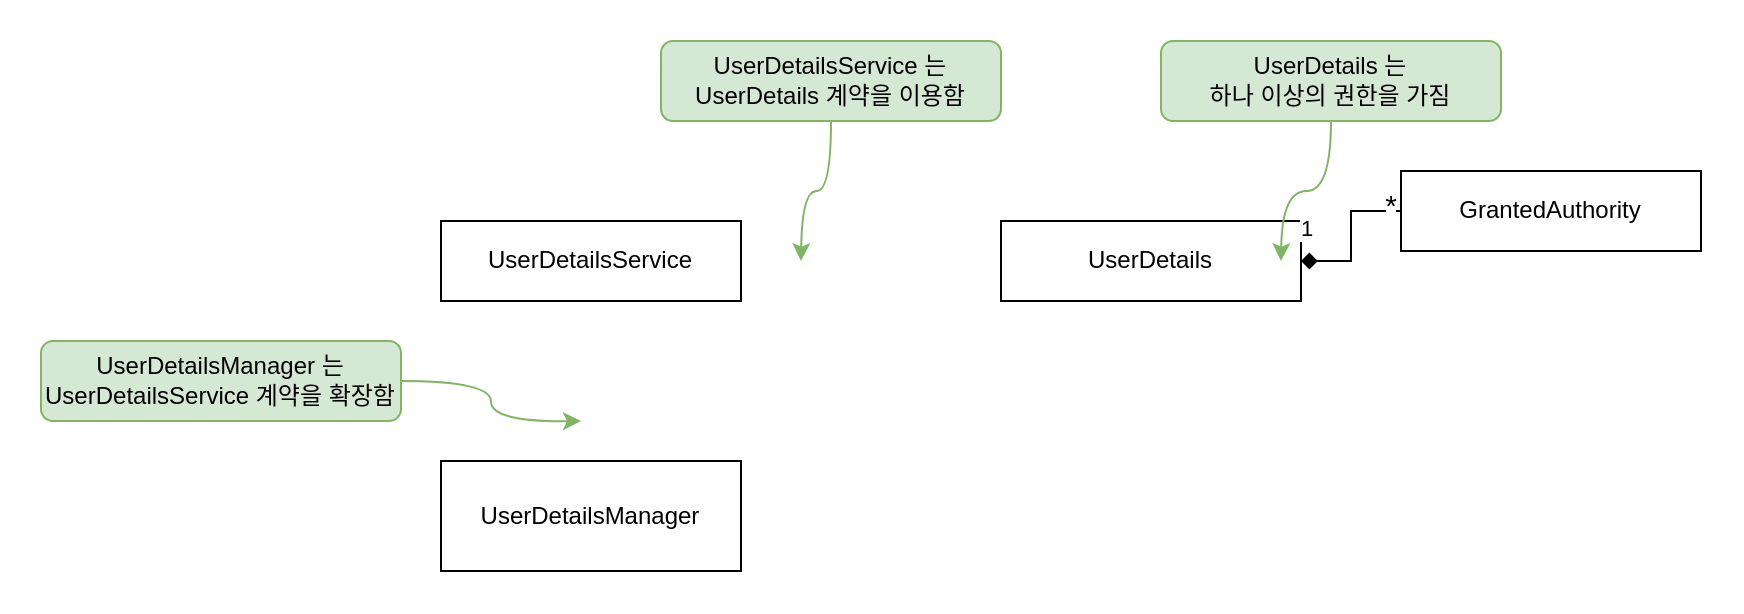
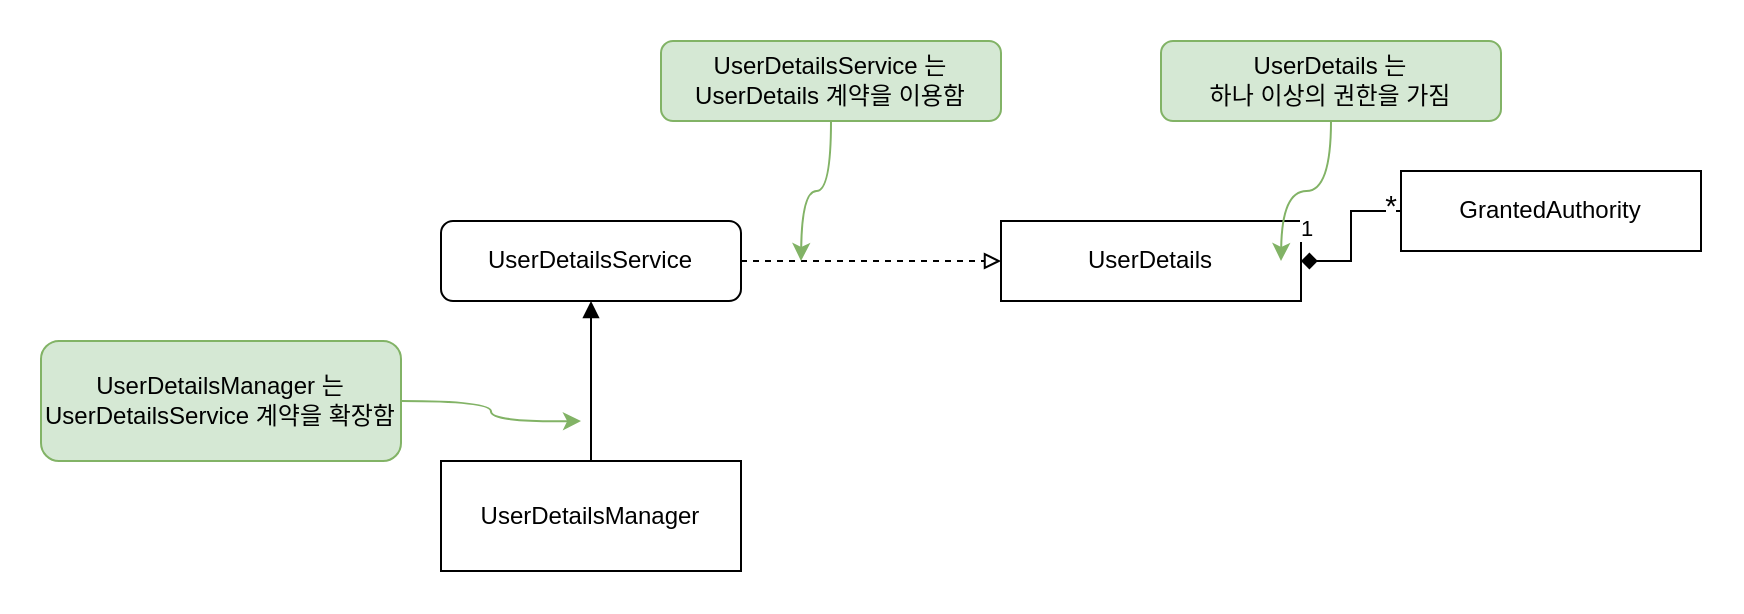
  <mxCell id="0" />
  <mxCell id="1" parent="0" />
- <mxCell id="3" value="UserDetailsService" style="rounded=0;whiteSpace=wrap;html=1;" vertex="1" parent="1"><mxGeometry x="220" y="110" width="150" height="40" as="geometry" /></mxCell>
+ <mxCell id="2" style="edgeStyle=orthogonalEdgeStyle;rounded=0;orthogonalLoop=1;jettySize=auto;html=1;entryX=0;entryY=0.5;entryDx=0;entryDy=0;dashed=1;endArrow=block;endFill=0;" edge="1" parent="1" source="3" target="6"><mxGeometry relative="1" as="geometry" /></mxCell>
+ <mxCell id="3" value="UserDetailsService" style="whiteSpace=wrap;html=1;rounded=1;" vertex="1" parent="1"><mxGeometry x="220" y="110" width="150" height="40" as="geometry" /></mxCell>
+ <mxCell id="4" style="edgeStyle=orthogonalEdgeStyle;rounded=0;orthogonalLoop=1;jettySize=auto;html=1;entryX=0.5;entryY=1;entryDx=0;entryDy=0;endArrow=block;endFill=1;" edge="1" parent="1" source="5" target="3"><mxGeometry relative="1" as="geometry" /></mxCell>
  <mxCell id="5" value="UserDetailsManager" style="rounded=0;whiteSpace=wrap;html=1;" vertex="1" parent="1"><mxGeometry x="220" y="230" width="150" height="55" as="geometry" /></mxCell>
  <mxCell id="6" value="UserDetails" style="rounded=0;whiteSpace=wrap;html=1;" vertex="1" parent="1"><mxGeometry x="500" y="110" width="150" height="40" as="geometry" /></mxCell>
  <mxCell id="7" value="GrantedAuthority" style="rounded=0;whiteSpace=wrap;html=1;" vertex="1" parent="1"><mxGeometry x="700" y="85" width="150" height="40" as="geometry" /></mxCell>
  <mxCell id="8" style="edgeStyle=orthogonalEdgeStyle;rounded=0;orthogonalLoop=1;jettySize=auto;html=1;curved=1;fillColor=#d5e8d4;strokeColor=#82b366;" edge="1" parent="1" source="9"><mxGeometry relative="1" as="geometry"><mxPoint x="400" y="130" as="targetPoint" /></mxGeometry></mxCell>
  <mxCell id="9" value="UserDetailsService 는 UserDetails 계약을 이용함" style="text;html=1;strokeColor=#82b366;fillColor=#d5e8d4;align=center;verticalAlign=middle;whiteSpace=wrap;rounded=1;" vertex="1" parent="1"><mxGeometry x="330" y="20" width="170" height="40" as="geometry" /></mxCell>
  <mxCell id="10" style="edgeStyle=orthogonalEdgeStyle;rounded=0;orthogonalLoop=1;jettySize=auto;html=1;curved=1;fillColor=#d5e8d4;strokeColor=#82b366;" edge="1" parent="1" source="11"><mxGeometry relative="1" as="geometry"><mxPoint x="290" y="210" as="targetPoint" /></mxGeometry></mxCell>
- <mxCell id="11" value="UserDetailsManager 는 UserDetailsService 계약을 확장함" style="text;html=1;strokeColor=#82b366;fillColor=#d5e8d4;align=center;verticalAlign=middle;whiteSpace=wrap;rounded=1;" vertex="1" parent="1"><mxGeometry x="20" y="170" width="180" height="40" as="geometry" /></mxCell>
+ <mxCell id="11" value="UserDetailsManager 는 UserDetailsService 계약을 확장함" style="text;html=1;strokeColor=#82b366;fillColor=#d5e8d4;align=center;verticalAlign=middle;whiteSpace=wrap;rounded=1;" vertex="1" parent="1"><mxGeometry x="20" y="170" width="180" height="60" as="geometry" /></mxCell>
  <mxCell id="12" style="edgeStyle=orthogonalEdgeStyle;rounded=0;orthogonalLoop=1;jettySize=auto;html=1;entryX=1;entryY=0.5;entryDx=0;entryDy=0;endArrow=diamond;endFill=1;" edge="1" parent="1" source="7" target="6"><mxGeometry relative="1" as="geometry" /></mxCell>
  <mxCell id="13" value="*" style="edgeLabel;html=1;align=center;verticalAlign=middle;resizable=0;points=[];fontSize=15;" vertex="1" connectable="0" parent="12"><mxGeometry x="-0.711" y="1" relative="1" as="geometry"><mxPoint x="5" y="-5" as="offset" /></mxGeometry></mxCell>
  <mxCell id="14" value="1" style="edgeLabel;html=1;align=center;verticalAlign=middle;resizable=0;points=[];" vertex="1" connectable="0" parent="12"><mxGeometry x="0.222" y="4" relative="1" as="geometry"><mxPoint x="-27" y="-13" as="offset" /></mxGeometry></mxCell>
  <mxCell id="15" style="edgeStyle=orthogonalEdgeStyle;rounded=0;orthogonalLoop=1;jettySize=auto;html=1;curved=1;fillColor=#d5e8d4;strokeColor=#82b366;" edge="1" parent="1" source="16"><mxGeometry relative="1" as="geometry"><mxPoint x="640" y="130" as="targetPoint" /></mxGeometry></mxCell>
  <mxCell id="16" value="UserDetails 는 &lt;br&gt;하나 이상의 권한을 가짐" style="text;html=1;strokeColor=#82b366;fillColor=#d5e8d4;align=center;verticalAlign=middle;whiteSpace=wrap;rounded=1;" vertex="1" parent="1"><mxGeometry x="580" y="20" width="170" height="40" as="geometry" /></mxCell>
